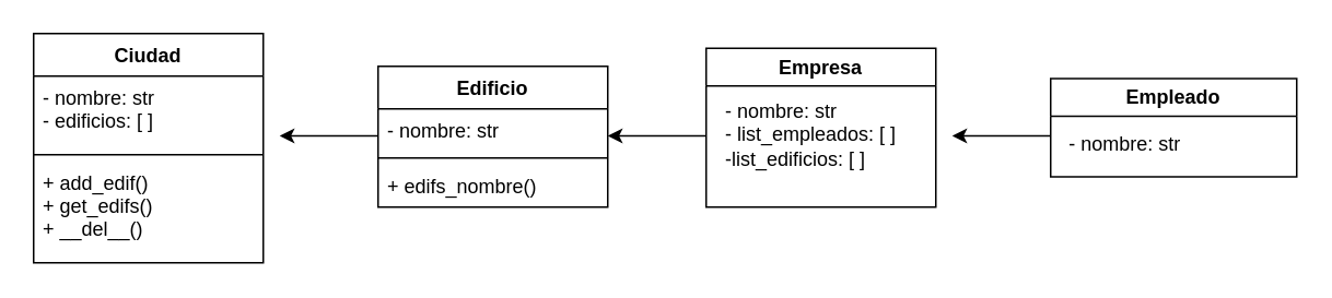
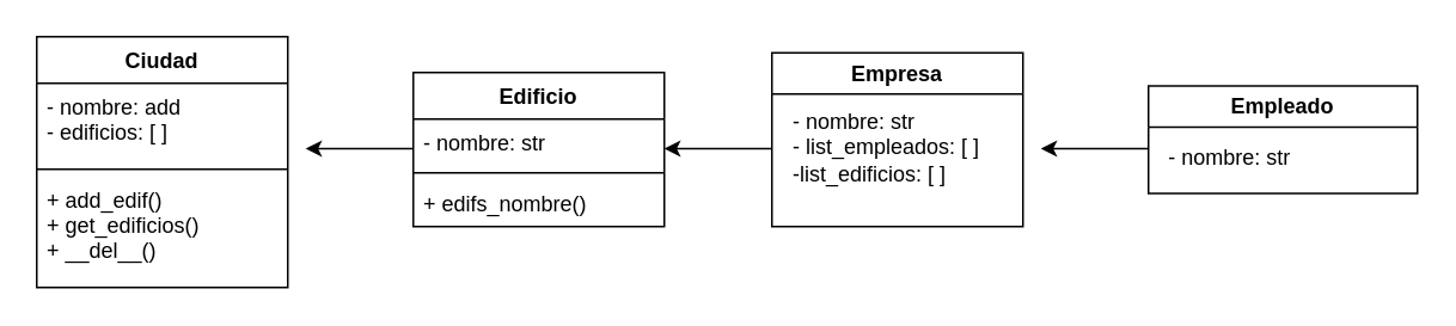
  <mxCell id="0" />
  <mxCell id="1" parent="0" />
  <mxCell id="2" value="Ciudad" style="swimlane;fontStyle=1;align=center;verticalAlign=top;childLayout=stackLayout;horizontal=1;startSize=26;horizontalStack=0;resizeParent=1;resizeParentMax=0;resizeLast=0;collapsible=1;marginBottom=0;" vertex="1" parent="1"><mxGeometry x="20" y="20" width="140" height="140" as="geometry" /></mxCell>
- <mxCell id="3" value="- nombre: str&#10;- edificios: [ ]" style="text;strokeColor=none;fillColor=none;align=left;verticalAlign=top;spacingLeft=4;spacingRight=4;overflow=hidden;rotatable=0;points=[[0,0.5],[1,0.5]];portConstraint=eastwest;" vertex="1" parent="2"><mxGeometry y="26" width="140" height="44" as="geometry" /></mxCell>
+ <mxCell id="3" value="- nombre: add&#10;- edificios: [ ]" style="text;strokeColor=none;fillColor=none;align=left;verticalAlign=top;spacingLeft=4;spacingRight=4;overflow=hidden;rotatable=0;points=[[0,0.5],[1,0.5]];portConstraint=eastwest;" vertex="1" parent="2"><mxGeometry y="26" width="140" height="44" as="geometry" /></mxCell>
  <mxCell id="4" value="" style="line;strokeWidth=1;fillColor=none;align=left;verticalAlign=middle;spacingTop=-1;spacingLeft=3;spacingRight=3;rotatable=0;labelPosition=right;points=[];portConstraint=eastwest;strokeColor=inherit;" vertex="1" parent="2"><mxGeometry y="70" width="140" height="8" as="geometry" /></mxCell>
- <mxCell id="5" value="+ add_edif()&#10;+ get_edifs()&#10;+ __del__()" style="text;strokeColor=none;fillColor=none;align=left;verticalAlign=top;spacingLeft=4;spacingRight=4;overflow=hidden;rotatable=0;points=[[0,0.5],[1,0.5]];portConstraint=eastwest;" vertex="1" parent="2"><mxGeometry y="78" width="140" height="62" as="geometry" /></mxCell>
+ <mxCell id="5" value="+ add_edif()&#10;+ get_edificios()&#10;+ __del__()" style="text;strokeColor=none;fillColor=none;align=left;verticalAlign=top;spacingLeft=4;spacingRight=4;overflow=hidden;rotatable=0;points=[[0,0.5],[1,0.5]];portConstraint=eastwest;" vertex="1" parent="2"><mxGeometry y="78" width="140" height="62" as="geometry" /></mxCell>
  <mxCell id="6" value="Edificio" style="swimlane;fontStyle=1;align=center;verticalAlign=top;childLayout=stackLayout;horizontal=1;startSize=26;horizontalStack=0;resizeParent=1;resizeParentMax=0;resizeLast=0;collapsible=1;marginBottom=0;" vertex="1" parent="1"><mxGeometry x="230" y="40" width="140" height="86" as="geometry" /></mxCell>
  <mxCell id="7" value="- nombre: str" style="text;strokeColor=none;fillColor=none;align=left;verticalAlign=top;spacingLeft=4;spacingRight=4;overflow=hidden;rotatable=0;points=[[0,0.5],[1,0.5]];portConstraint=eastwest;" vertex="1" parent="6"><mxGeometry y="26" width="140" height="26" as="geometry" /></mxCell>
  <mxCell id="8" value="" style="line;strokeWidth=1;fillColor=none;align=left;verticalAlign=middle;spacingTop=-1;spacingLeft=3;spacingRight=3;rotatable=0;labelPosition=right;points=[];portConstraint=eastwest;strokeColor=inherit;" vertex="1" parent="6"><mxGeometry y="52" width="140" height="8" as="geometry" /></mxCell>
  <mxCell id="9" value="+ edifs_nombre()" style="text;strokeColor=none;fillColor=none;align=left;verticalAlign=top;spacingLeft=4;spacingRight=4;overflow=hidden;rotatable=0;points=[[0,0.5],[1,0.5]];portConstraint=eastwest;" vertex="1" parent="6"><mxGeometry y="60" width="140" height="26" as="geometry" /></mxCell>
  <mxCell id="10" value="Empresa" style="swimlane;whiteSpace=wrap;html=1;" vertex="1" parent="1"><mxGeometry x="430" y="29" width="140" height="97" as="geometry" /></mxCell>
  <mxCell id="11" value="- nombre: str&lt;br&gt;- list_empleados: [ ]&lt;br&gt;-list_edificios: [ ]" style="text;html=1;align=left;verticalAlign=middle;resizable=0;points=[];autosize=1;strokeColor=none;fillColor=none;" vertex="1" parent="10"><mxGeometry x="10" y="23" width="130" height="60" as="geometry" /></mxCell>
  <mxCell id="12" value="Empleado" style="swimlane;whiteSpace=wrap;html=1;" vertex="1" parent="1"><mxGeometry x="640" y="47.5" width="150" height="60" as="geometry" /></mxCell>
  <mxCell id="13" value="- nombre: str" style="text;html=1;align=center;verticalAlign=middle;resizable=0;points=[];autosize=1;strokeColor=none;fillColor=none;" vertex="1" parent="12"><mxGeometry y="25" width="90" height="30" as="geometry" /></mxCell>
  <mxCell id="14" value="" style="endArrow=classic;html=1;" edge="1" parent="1"><mxGeometry width="50" height="50" relative="1" as="geometry"><mxPoint x="640" y="82.5" as="sourcePoint" /><mxPoint x="580" y="82.5" as="targetPoint" /></mxGeometry></mxCell>
  <mxCell id="15" value="" style="endArrow=classic;html=1;" edge="1" parent="1"><mxGeometry width="50" height="50" relative="1" as="geometry"><mxPoint x="430" y="82.5" as="sourcePoint" /><mxPoint x="370" y="82.5" as="targetPoint" /></mxGeometry></mxCell>
  <mxCell id="16" value="" style="endArrow=classic;html=1;" edge="1" parent="1"><mxGeometry width="50" height="50" relative="1" as="geometry"><mxPoint x="230" y="82.5" as="sourcePoint" /><mxPoint x="170" y="82.5" as="targetPoint" /></mxGeometry></mxCell>
